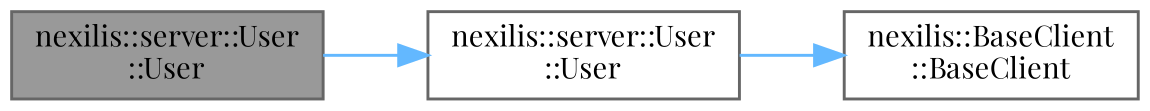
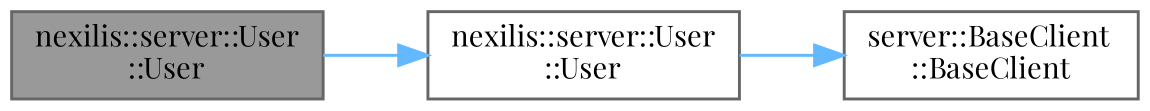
  digraph {
    rankdir=LR
    fontname="Playfair Display"
    node [color=grey40 fillcolor=white fontname="Playfair Display" fontsize=10 shape=box style=filled]
    edge [color=steelblue1 fontname="Playfair Display" fontsize=10 labelfontname=Helvetica labelfontsize=10 style=solid]
    n1 [color=gray40 fillcolor=grey60 fontcolor=black height=0.2 label="nexilis::server::User\l::User" width=0.4]
    n2 [height=0.2 label="nexilis::server::User\l::User" width=0.4]
-   n3 [height=0.2 label="nexilis::BaseClient\l::BaseClient" width=0.4]
+   n3 [height=0.2 label="server::BaseClient\l::BaseClient" width=0.4]
    n1 -> n2
    n2 -> n3
  }
